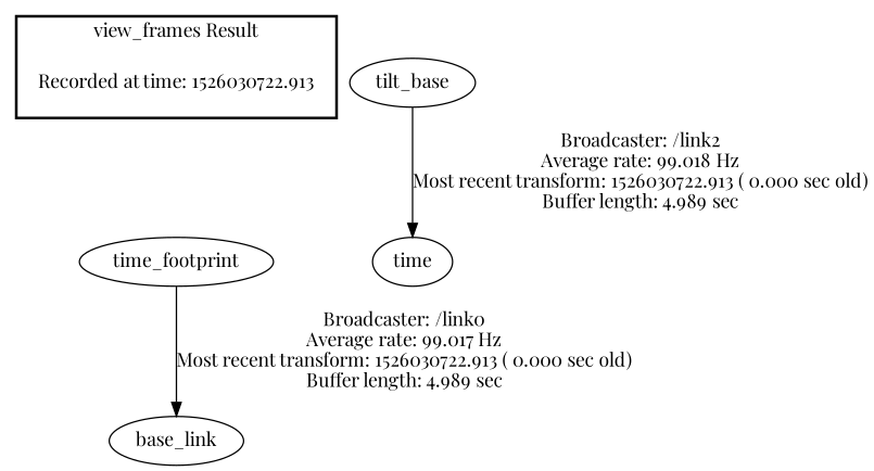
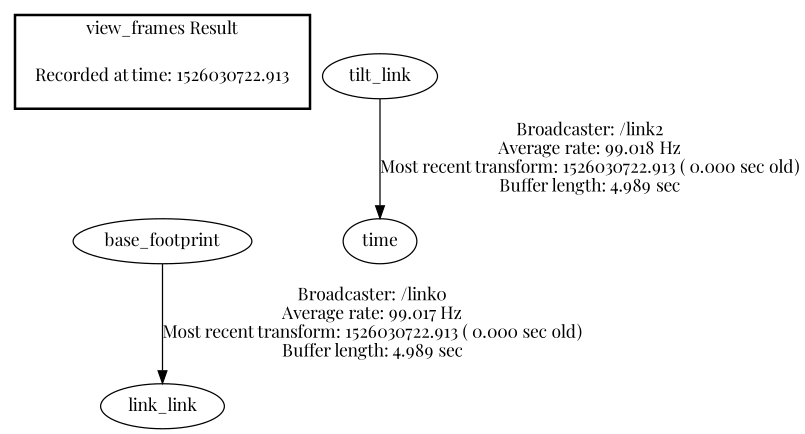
  digraph {
    fontname="Playfair Display"
    node [fontname="Playfair Display"]
    edge [fontname="Playfair Display"]
    "Recorded at time: 1526030722.913" [shape=plaintext]
-   base_footprint [label=time_footprint]
-   base_link
+   base_footprint
+   base_link [label=link_link]
    n4 [label=time]
-   tilt_base
+   tilt_base [label=tilt_link]
    subgraph cluster_1 {
      color=black
      label="view_frames Result"
      style=bold
      "Recorded at time: 1526030722.913"
    }
    "Recorded at time: 1526030722.913" -> base_footprint [style=invis]
    base_footprint -> base_link [label="Broadcaster: /link0\nAverage rate: 99.017 Hz\nMost recent transform: 1526030722.913 ( 0.000 sec old)\nBuffer length: 4.989 sec\n"]
    tilt_base -> n4 [label="Broadcaster: /link2\nAverage rate: 99.018 Hz\nMost recent transform: 1526030722.913 ( 0.000 sec old)\nBuffer length: 4.989 sec\n"]
  }
